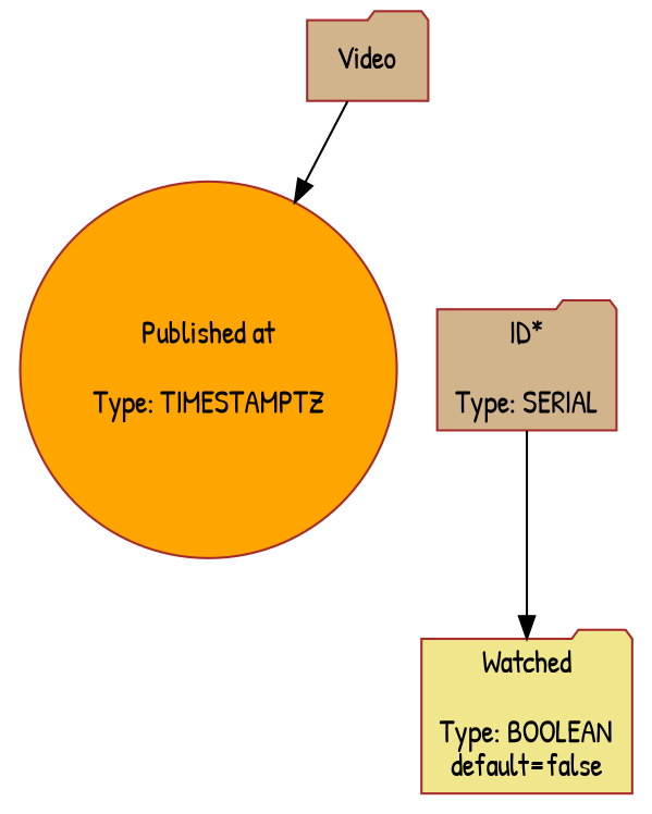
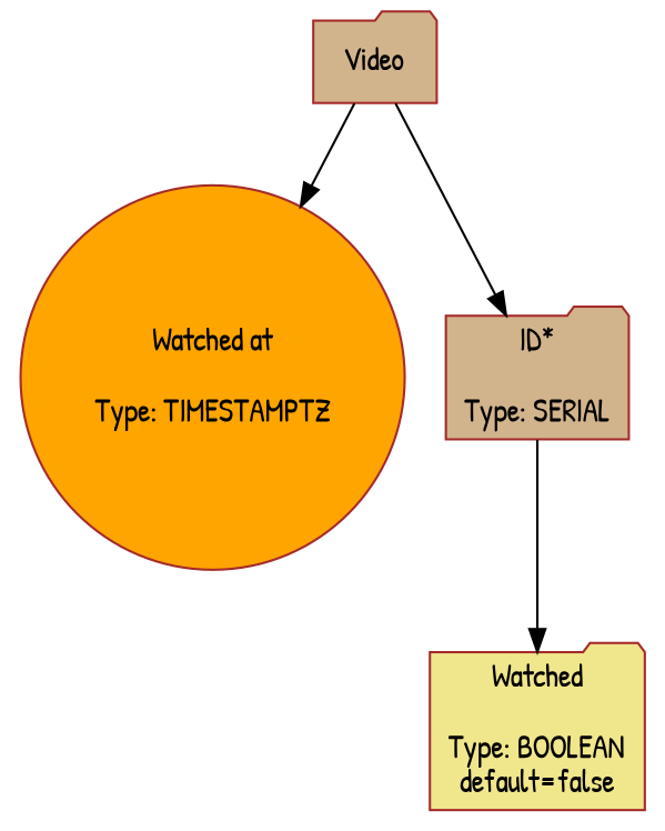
  digraph {
    fontname="Patrick Hand"
    root=video
    node [color=brown fillcolor=tan fontname="Patrick Hand" shape=folder style=filled]
    edge [fontname="Patrick Hand" style=solid]
    n1 [label=Video]
-   n2 [fillcolor=orange label="Published at\n\nType: TIMESTAMPTZ" shape=circle]
+   n2 [fillcolor=orange label="Watched at\n\nType: TIMESTAMPTZ" shape=circle]
    n3 [label="ID*\n\nType: SERIAL"]
    n4 [fillcolor=khaki label="Watched\n\nType: BOOLEAN\ndefault=false"]
    n1 -> n2
+   n1 -> n3
    n3 -> n4
  }
